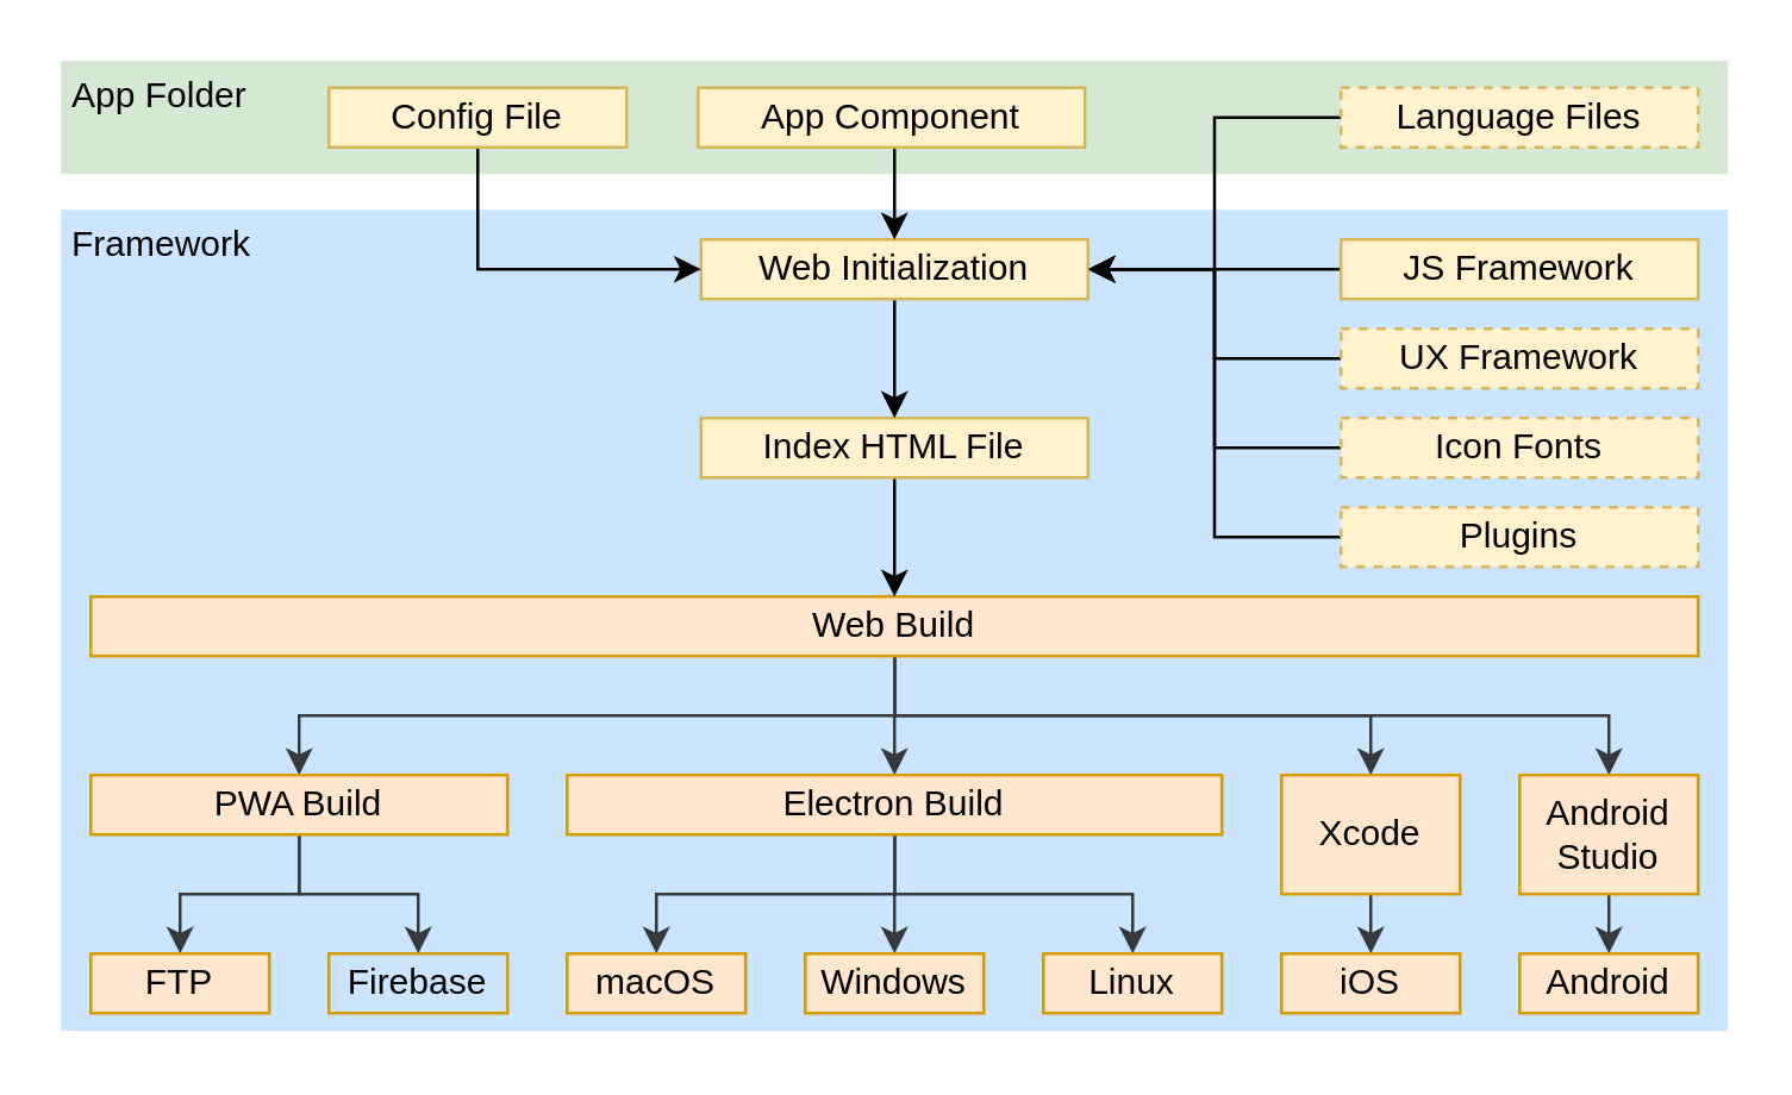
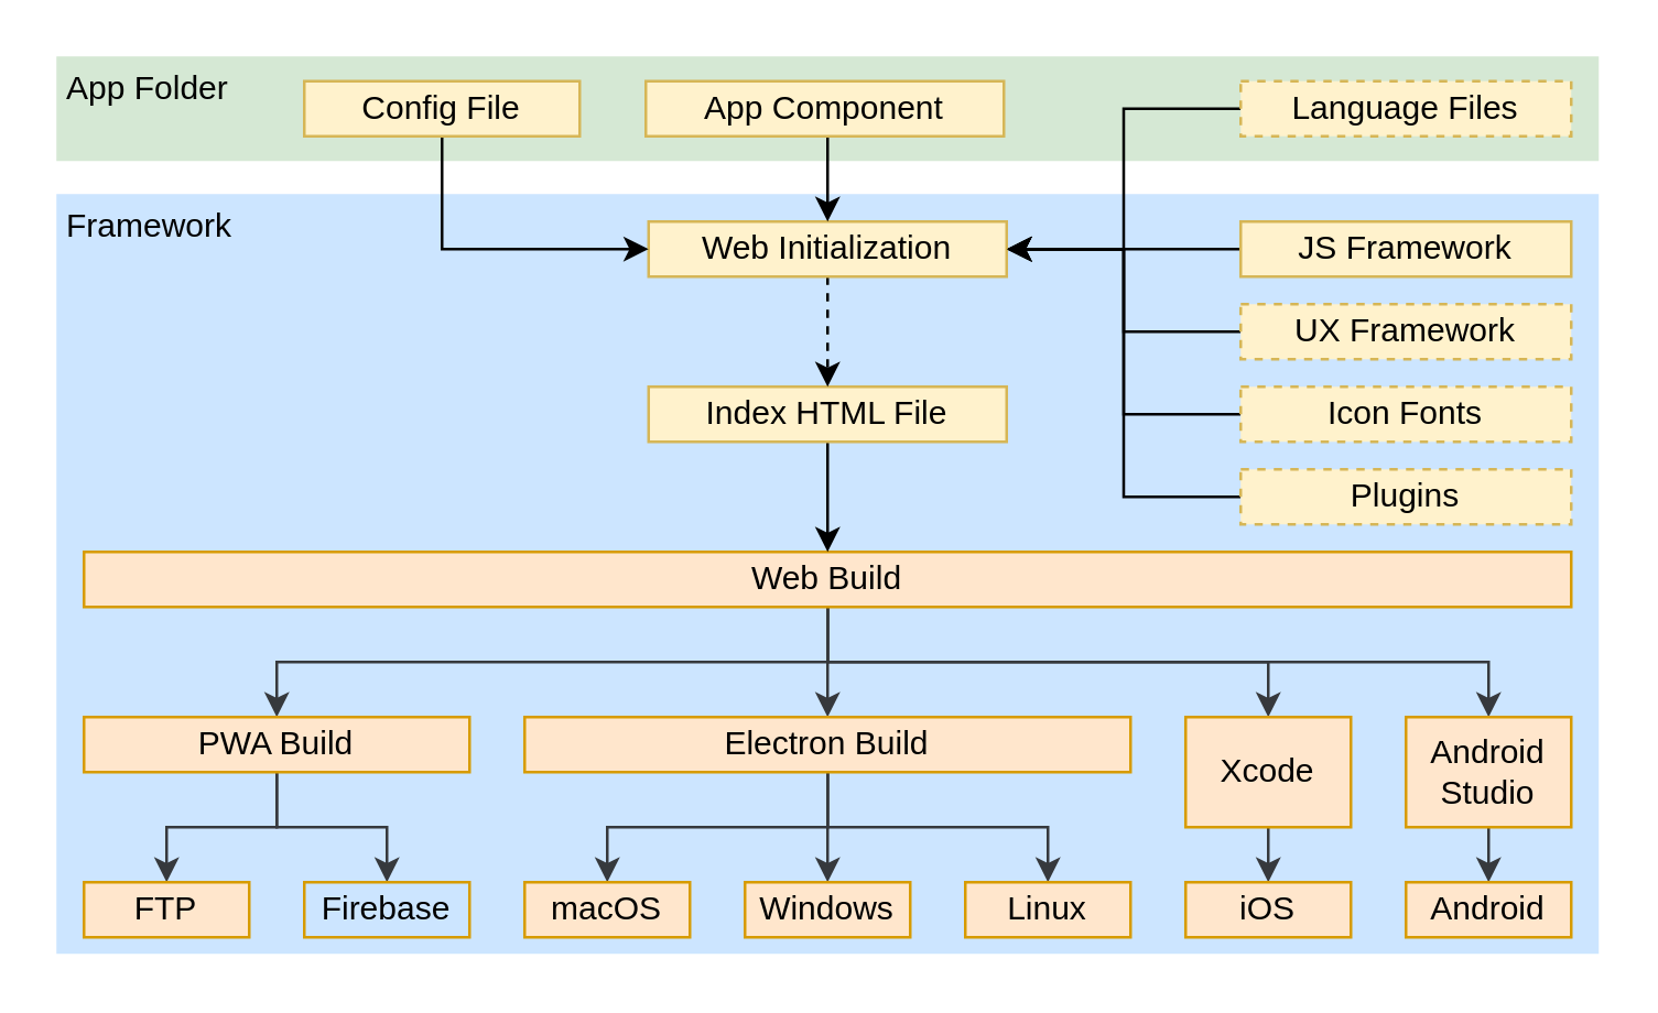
  <mxCell id="0" />
  <mxCell id="1" parent="0" />
  <mxCell id="2" value="&lt;div style=&quot;text-align: left&quot;&gt;&lt;span&gt;Framework&lt;/span&gt;&lt;/div&gt;" style="rounded=0;whiteSpace=wrap;html=1;fillColor=#cce5ff;strokeColor=none;spacing=0;align=left;labelPosition=center;verticalLabelPosition=middle;verticalAlign=top;horizontal=1;spacingTop=0;spacingBottom=0;spacingRight=0;spacingLeft=4;" vertex="1" parent="1"><mxGeometry x="20" y="70" width="560" height="276" as="geometry" /></mxCell>
  <mxCell id="3" value="&lt;div style=&quot;text-align: left&quot;&gt;&lt;span&gt;App Folder&lt;/span&gt;&lt;/div&gt;" style="rounded=0;whiteSpace=wrap;html=1;fillColor=#d5e8d4;strokeColor=none;spacing=0;align=left;labelPosition=center;verticalLabelPosition=middle;verticalAlign=top;horizontal=1;spacingTop=0;spacingBottom=0;spacingRight=0;spacingLeft=4;" vertex="1" parent="1"><mxGeometry x="20" y="20" width="560" height="38" as="geometry" /></mxCell>
  <mxCell id="4" style="edgeStyle=orthogonalEdgeStyle;rounded=0;orthogonalLoop=1;jettySize=auto;html=1;exitX=0.5;exitY=1;exitDx=0;exitDy=0;entryX=0.5;entryY=0;entryDx=0;entryDy=0;fillColor=#eeeeee;strokeColor=#36393d;" edge="1" parent="1" source="8" target="15"><mxGeometry relative="1" as="geometry" /></mxCell>
  <mxCell id="5" style="edgeStyle=orthogonalEdgeStyle;rounded=0;orthogonalLoop=1;jettySize=auto;html=1;exitX=0.5;exitY=1;exitDx=0;exitDy=0;entryX=0.5;entryY=0;entryDx=0;entryDy=0;fillColor=#eeeeee;strokeColor=#36393d;" edge="1" parent="1" source="8" target="11"><mxGeometry relative="1" as="geometry" /></mxCell>
  <mxCell id="6" style="edgeStyle=orthogonalEdgeStyle;rounded=0;orthogonalLoop=1;jettySize=auto;html=1;exitX=0.5;exitY=1;exitDx=0;exitDy=0;entryX=0.5;entryY=0;entryDx=0;entryDy=0;fillColor=#eeeeee;strokeColor=#36393d;" edge="1" parent="1" source="8" target="17"><mxGeometry relative="1" as="geometry" /></mxCell>
  <mxCell id="7" style="edgeStyle=orthogonalEdgeStyle;rounded=0;orthogonalLoop=1;jettySize=auto;html=1;exitX=0.5;exitY=1;exitDx=0;exitDy=0;entryX=0.5;entryY=0;entryDx=0;entryDy=0;fillColor=#eeeeee;strokeColor=#36393d;" edge="1" parent="1" source="8" target="25"><mxGeometry relative="1" as="geometry" /></mxCell>
  <mxCell id="8" value="Web Build&lt;br&gt;" style="rounded=0;whiteSpace=wrap;html=1;fillColor=#ffe6cc;strokeColor=#d79b00;" vertex="1" parent="1"><mxGeometry x="30" y="200" width="540" height="20" as="geometry" /></mxCell>
  <mxCell id="9" style="edgeStyle=orthogonalEdgeStyle;rounded=0;orthogonalLoop=1;jettySize=auto;html=1;exitX=0.5;exitY=1;exitDx=0;exitDy=0;entryX=0.5;entryY=0;entryDx=0;entryDy=0;fillColor=#eeeeee;strokeColor=#36393d;" edge="1" parent="1" source="11" target="21"><mxGeometry relative="1" as="geometry" /></mxCell>
  <mxCell id="10" style="edgeStyle=orthogonalEdgeStyle;rounded=0;orthogonalLoop=1;jettySize=auto;html=1;exitX=0.5;exitY=1;exitDx=0;exitDy=0;entryX=0.5;entryY=0;entryDx=0;entryDy=0;fillColor=#eeeeee;strokeColor=#36393d;" edge="1" parent="1" source="11" target="22"><mxGeometry relative="1" as="geometry" /></mxCell>
  <mxCell id="11" value="PWA Build&lt;br&gt;" style="rounded=0;whiteSpace=wrap;html=1;fillColor=#ffe6cc;strokeColor=#d79b00;" vertex="1" parent="1"><mxGeometry x="30" y="260" width="140" height="20" as="geometry" /></mxCell>
  <mxCell id="12" style="edgeStyle=orthogonalEdgeStyle;rounded=0;orthogonalLoop=1;jettySize=auto;html=1;exitX=0.5;exitY=1;exitDx=0;exitDy=0;entryX=0.5;entryY=0;entryDx=0;entryDy=0;fillColor=#eeeeee;strokeColor=#36393d;" edge="1" parent="1" source="15" target="18"><mxGeometry relative="1" as="geometry" /></mxCell>
  <mxCell id="13" style="edgeStyle=orthogonalEdgeStyle;rounded=0;orthogonalLoop=1;jettySize=auto;html=1;exitX=0.5;exitY=1;exitDx=0;exitDy=0;entryX=0.5;entryY=0;entryDx=0;entryDy=0;fillColor=#eeeeee;strokeColor=#36393d;" edge="1" parent="1" source="15" target="19"><mxGeometry relative="1" as="geometry" /></mxCell>
  <mxCell id="14" style="edgeStyle=orthogonalEdgeStyle;rounded=0;orthogonalLoop=1;jettySize=auto;html=1;exitX=0.5;exitY=1;exitDx=0;exitDy=0;entryX=0.5;entryY=0;entryDx=0;entryDy=0;fillColor=#eeeeee;strokeColor=#36393d;" edge="1" parent="1" source="15" target="20"><mxGeometry relative="1" as="geometry" /></mxCell>
  <mxCell id="15" value="Electron Build&lt;br&gt;" style="rounded=0;whiteSpace=wrap;html=1;fillColor=#ffe6cc;strokeColor=#d79b00;" vertex="1" parent="1"><mxGeometry x="190" y="260" width="220" height="20" as="geometry" /></mxCell>
  <mxCell id="16" style="edgeStyle=orthogonalEdgeStyle;rounded=0;orthogonalLoop=1;jettySize=auto;html=1;exitX=0.5;exitY=1;exitDx=0;exitDy=0;entryX=0.5;entryY=0;entryDx=0;entryDy=0;fillColor=#eeeeee;strokeColor=#36393d;" edge="1" parent="1" source="17" target="23"><mxGeometry relative="1" as="geometry" /></mxCell>
  <mxCell id="17" value="Xcode&lt;br&gt;" style="rounded=0;whiteSpace=wrap;html=1;fillColor=#ffe6cc;strokeColor=#d79b00;" vertex="1" parent="1"><mxGeometry x="430" y="260" width="60" height="40" as="geometry" /></mxCell>
  <mxCell id="18" value="macOS" style="rounded=0;whiteSpace=wrap;html=1;fillColor=#ffe6cc;strokeColor=#d79b00;" vertex="1" parent="1"><mxGeometry x="190" y="320" width="60" height="20" as="geometry" /></mxCell>
  <mxCell id="19" value="Windows" style="rounded=0;whiteSpace=wrap;html=1;fillColor=#ffe6cc;strokeColor=#d79b00;" vertex="1" parent="1"><mxGeometry x="270" y="320" width="60" height="20" as="geometry" /></mxCell>
  <mxCell id="20" value="Linux" style="rounded=0;whiteSpace=wrap;html=1;fillColor=#ffe6cc;strokeColor=#d79b00;" vertex="1" parent="1"><mxGeometry x="350" y="320" width="60" height="20" as="geometry" /></mxCell>
  <mxCell id="21" value="FTP" style="rounded=0;whiteSpace=wrap;html=1;fillColor=#ffe6cc;strokeColor=#d79b00;" vertex="1" parent="1"><mxGeometry x="30" y="320" width="60" height="20" as="geometry" /></mxCell>
  <mxCell id="22" value="Firebase&lt;br&gt;" style="rounded=0;whiteSpace=wrap;html=1;fillColor=#cce5ff;strokeColor=#d79b00;" vertex="1" parent="1"><mxGeometry x="110" y="320" width="60" height="20" as="geometry" /></mxCell>
  <mxCell id="23" value="iOS&lt;br&gt;" style="rounded=0;whiteSpace=wrap;html=1;fillColor=#ffe6cc;strokeColor=#d79b00;" vertex="1" parent="1"><mxGeometry x="430" y="320" width="60" height="20" as="geometry" /></mxCell>
  <mxCell id="24" style="edgeStyle=orthogonalEdgeStyle;rounded=0;orthogonalLoop=1;jettySize=auto;html=1;exitX=0.5;exitY=1;exitDx=0;exitDy=0;entryX=0.5;entryY=0;entryDx=0;entryDy=0;fillColor=#eeeeee;strokeColor=#36393d;" edge="1" parent="1" source="25" target="26"><mxGeometry relative="1" as="geometry" /></mxCell>
  <mxCell id="25" value="Android&lt;br&gt;Studio&lt;br&gt;" style="rounded=0;whiteSpace=wrap;html=1;fillColor=#ffe6cc;strokeColor=#d79b00;" vertex="1" parent="1"><mxGeometry x="510" y="260" width="60" height="40" as="geometry" /></mxCell>
  <mxCell id="26" value="Android&lt;br&gt;" style="rounded=0;whiteSpace=wrap;html=1;fillColor=#ffe6cc;strokeColor=#d79b00;" vertex="1" parent="1"><mxGeometry x="510" y="320" width="60" height="20" as="geometry" /></mxCell>
  <mxCell id="27" style="edgeStyle=orthogonalEdgeStyle;rounded=0;orthogonalLoop=1;jettySize=auto;html=1;exitX=0.5;exitY=1;exitDx=0;exitDy=0;entryX=0.5;entryY=0;entryDx=0;entryDy=0;" edge="1" parent="1" source="28" target="8"><mxGeometry relative="1" as="geometry" /></mxCell>
  <mxCell id="28" value="Index HTML File&lt;br&gt;" style="rounded=0;whiteSpace=wrap;html=1;fillColor=#fff2cc;strokeColor=#d6b656;" vertex="1" parent="1"><mxGeometry x="235" y="140" width="130" height="20" as="geometry" /></mxCell>
  <mxCell id="29" style="edgeStyle=orthogonalEdgeStyle;rounded=0;orthogonalLoop=1;jettySize=auto;html=1;exitX=0;exitY=0.5;exitDx=0;exitDy=0;entryX=1;entryY=0.5;entryDx=0;entryDy=0;" edge="1" parent="1" source="30" target="38"><mxGeometry relative="1" as="geometry" /></mxCell>
  <mxCell id="30" value="Plugins&lt;br&gt;" style="rounded=0;whiteSpace=wrap;html=1;fillColor=#fff2cc;strokeColor=#d6b656;dashed=1;" vertex="1" parent="1"><mxGeometry x="450" y="170" width="120" height="20" as="geometry" /></mxCell>
  <mxCell id="31" style="edgeStyle=orthogonalEdgeStyle;rounded=0;orthogonalLoop=1;jettySize=auto;html=1;exitX=0;exitY=0.5;exitDx=0;exitDy=0;entryX=1;entryY=0.5;entryDx=0;entryDy=0;" edge="1" parent="1" source="32" target="38"><mxGeometry relative="1" as="geometry" /></mxCell>
  <mxCell id="32" value="Icon Fonts&lt;br&gt;" style="rounded=0;whiteSpace=wrap;html=1;fillColor=#fff2cc;strokeColor=#d6b656;dashed=1;" vertex="1" parent="1"><mxGeometry x="450" y="140" width="120" height="20" as="geometry" /></mxCell>
  <mxCell id="33" style="edgeStyle=orthogonalEdgeStyle;rounded=0;orthogonalLoop=1;jettySize=auto;html=1;exitX=0;exitY=0.5;exitDx=0;exitDy=0;entryX=1;entryY=0.5;entryDx=0;entryDy=0;" edge="1" parent="1" source="34" target="38"><mxGeometry relative="1" as="geometry"><mxPoint x="360" y="90" as="targetPoint" /></mxGeometry></mxCell>
  <mxCell id="34" value="UX Framework&lt;br&gt;" style="rounded=0;whiteSpace=wrap;html=1;fillColor=#fff2cc;strokeColor=#d6b656;dashed=1;" vertex="1" parent="1"><mxGeometry x="450" y="110" width="120" height="20" as="geometry" /></mxCell>
  <mxCell id="35" style="edgeStyle=orthogonalEdgeStyle;rounded=0;orthogonalLoop=1;jettySize=auto;html=1;exitX=0;exitY=0.5;exitDx=0;exitDy=0;entryX=1;entryY=0.5;entryDx=0;entryDy=0;" edge="1" parent="1" source="36" target="38"><mxGeometry relative="1" as="geometry" /></mxCell>
  <mxCell id="36" value="JS Framework&lt;br&gt;" style="rounded=0;whiteSpace=wrap;html=1;fillColor=#fff2cc;strokeColor=#d6b656;" vertex="1" parent="1"><mxGeometry x="450" y="80" width="120" height="20" as="geometry" /></mxCell>
- <mxCell id="37" style="edgeStyle=orthogonalEdgeStyle;rounded=0;orthogonalLoop=1;jettySize=auto;html=1;exitX=0.5;exitY=1;exitDx=0;exitDy=0;entryX=0.5;entryY=0;entryDx=0;entryDy=0;" edge="1" parent="1" source="38" target="28"><mxGeometry relative="1" as="geometry" /></mxCell>
+ <mxCell id="37" style="edgeStyle=orthogonalEdgeStyle;rounded=0;orthogonalLoop=1;jettySize=auto;html=1;exitX=0.5;exitY=1;exitDx=0;exitDy=0;entryX=0.5;entryY=0;entryDx=0;entryDy=0;dashed=1;" edge="1" parent="1" source="38" target="28"><mxGeometry relative="1" as="geometry" /></mxCell>
  <mxCell id="38" value="Web Initialization" style="rounded=0;whiteSpace=wrap;html=1;fillColor=#fff2cc;strokeColor=#d6b656;" vertex="1" parent="1"><mxGeometry x="235" y="80" width="130" height="20" as="geometry" /></mxCell>
  <mxCell id="39" style="edgeStyle=orthogonalEdgeStyle;rounded=0;orthogonalLoop=1;jettySize=auto;html=1;exitX=0.5;exitY=1;exitDx=0;exitDy=0;entryX=0;entryY=0.5;entryDx=0;entryDy=0;" edge="1" parent="1" source="40" target="38"><mxGeometry relative="1" as="geometry" /></mxCell>
  <mxCell id="40" value="Config File" style="rounded=0;whiteSpace=wrap;html=1;fillColor=#fff2cc;strokeColor=#d6b656;" vertex="1" parent="1"><mxGeometry x="110" y="29" width="100" height="20" as="geometry" /></mxCell>
  <mxCell id="41" style="edgeStyle=orthogonalEdgeStyle;rounded=0;orthogonalLoop=1;jettySize=auto;html=1;exitX=0.5;exitY=1;exitDx=0;exitDy=0;entryX=0.5;entryY=0;entryDx=0;entryDy=0;" edge="1" parent="1" source="42" target="38"><mxGeometry relative="1" as="geometry" /></mxCell>
  <mxCell id="42" value="App Component" style="rounded=0;whiteSpace=wrap;html=1;fillColor=#fff2cc;strokeColor=#d6b656;" vertex="1" parent="1"><mxGeometry x="234" y="29" width="130" height="20" as="geometry" /></mxCell>
  <mxCell id="43" style="edgeStyle=orthogonalEdgeStyle;rounded=0;orthogonalLoop=1;jettySize=auto;html=1;exitX=0;exitY=0.5;exitDx=0;exitDy=0;entryX=1;entryY=0.5;entryDx=0;entryDy=0;" edge="1" parent="1" source="44" target="38"><mxGeometry relative="1" as="geometry" /></mxCell>
  <mxCell id="44" value="Language Files" style="rounded=0;whiteSpace=wrap;html=1;fillColor=#fff2cc;strokeColor=#d6b656;dashed=1;" vertex="1" parent="1"><mxGeometry x="450" y="29" width="120" height="20" as="geometry" /></mxCell>
